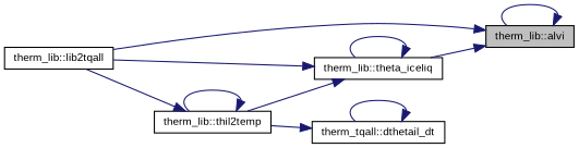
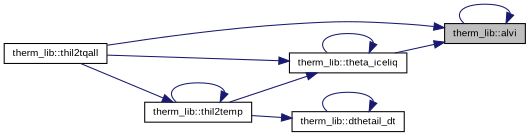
  digraph {
    fontname="Liberation Sans"
    rankdir=RL
    node [color=black fillcolor=white fontname="Liberation Sans" fontsize=10 shape=record style=filled]
    edge [color=midnightblue dir=back fontname="Liberation Sans" fontsize=10 labelfontname=Helvetica labelfontsize=10 style=solid]
    n1 [fillcolor=grey75 fontcolor=black height=0.2 label="therm_lib::alvi" width=0.4]
-   n2 [height=0.2 label="therm_lib::lib2tqall" width=0.4]
+   n2 [height=0.2 label="therm_lib::thil2tqall" width=0.4]
    n3 [height=0.2 label="therm_lib::theta_iceliq" width=0.4]
-   n4 [height=0.2 label="therm_tqall::dthetail_dt" width=0.4]
+   n4 [height=0.2 label="therm_lib::dthetail_dt" width=0.4]
    n5 [height=0.2 label="therm_lib::thil2temp" width=0.4]
    n1 -> n1
    n1 -> n2
    n1 -> n3
    n3 -> n2
    n3 -> n3
    n3 -> n5
    n4 -> n4
    n4 -> n5
    n5 -> n2
    n5 -> n5
  }
